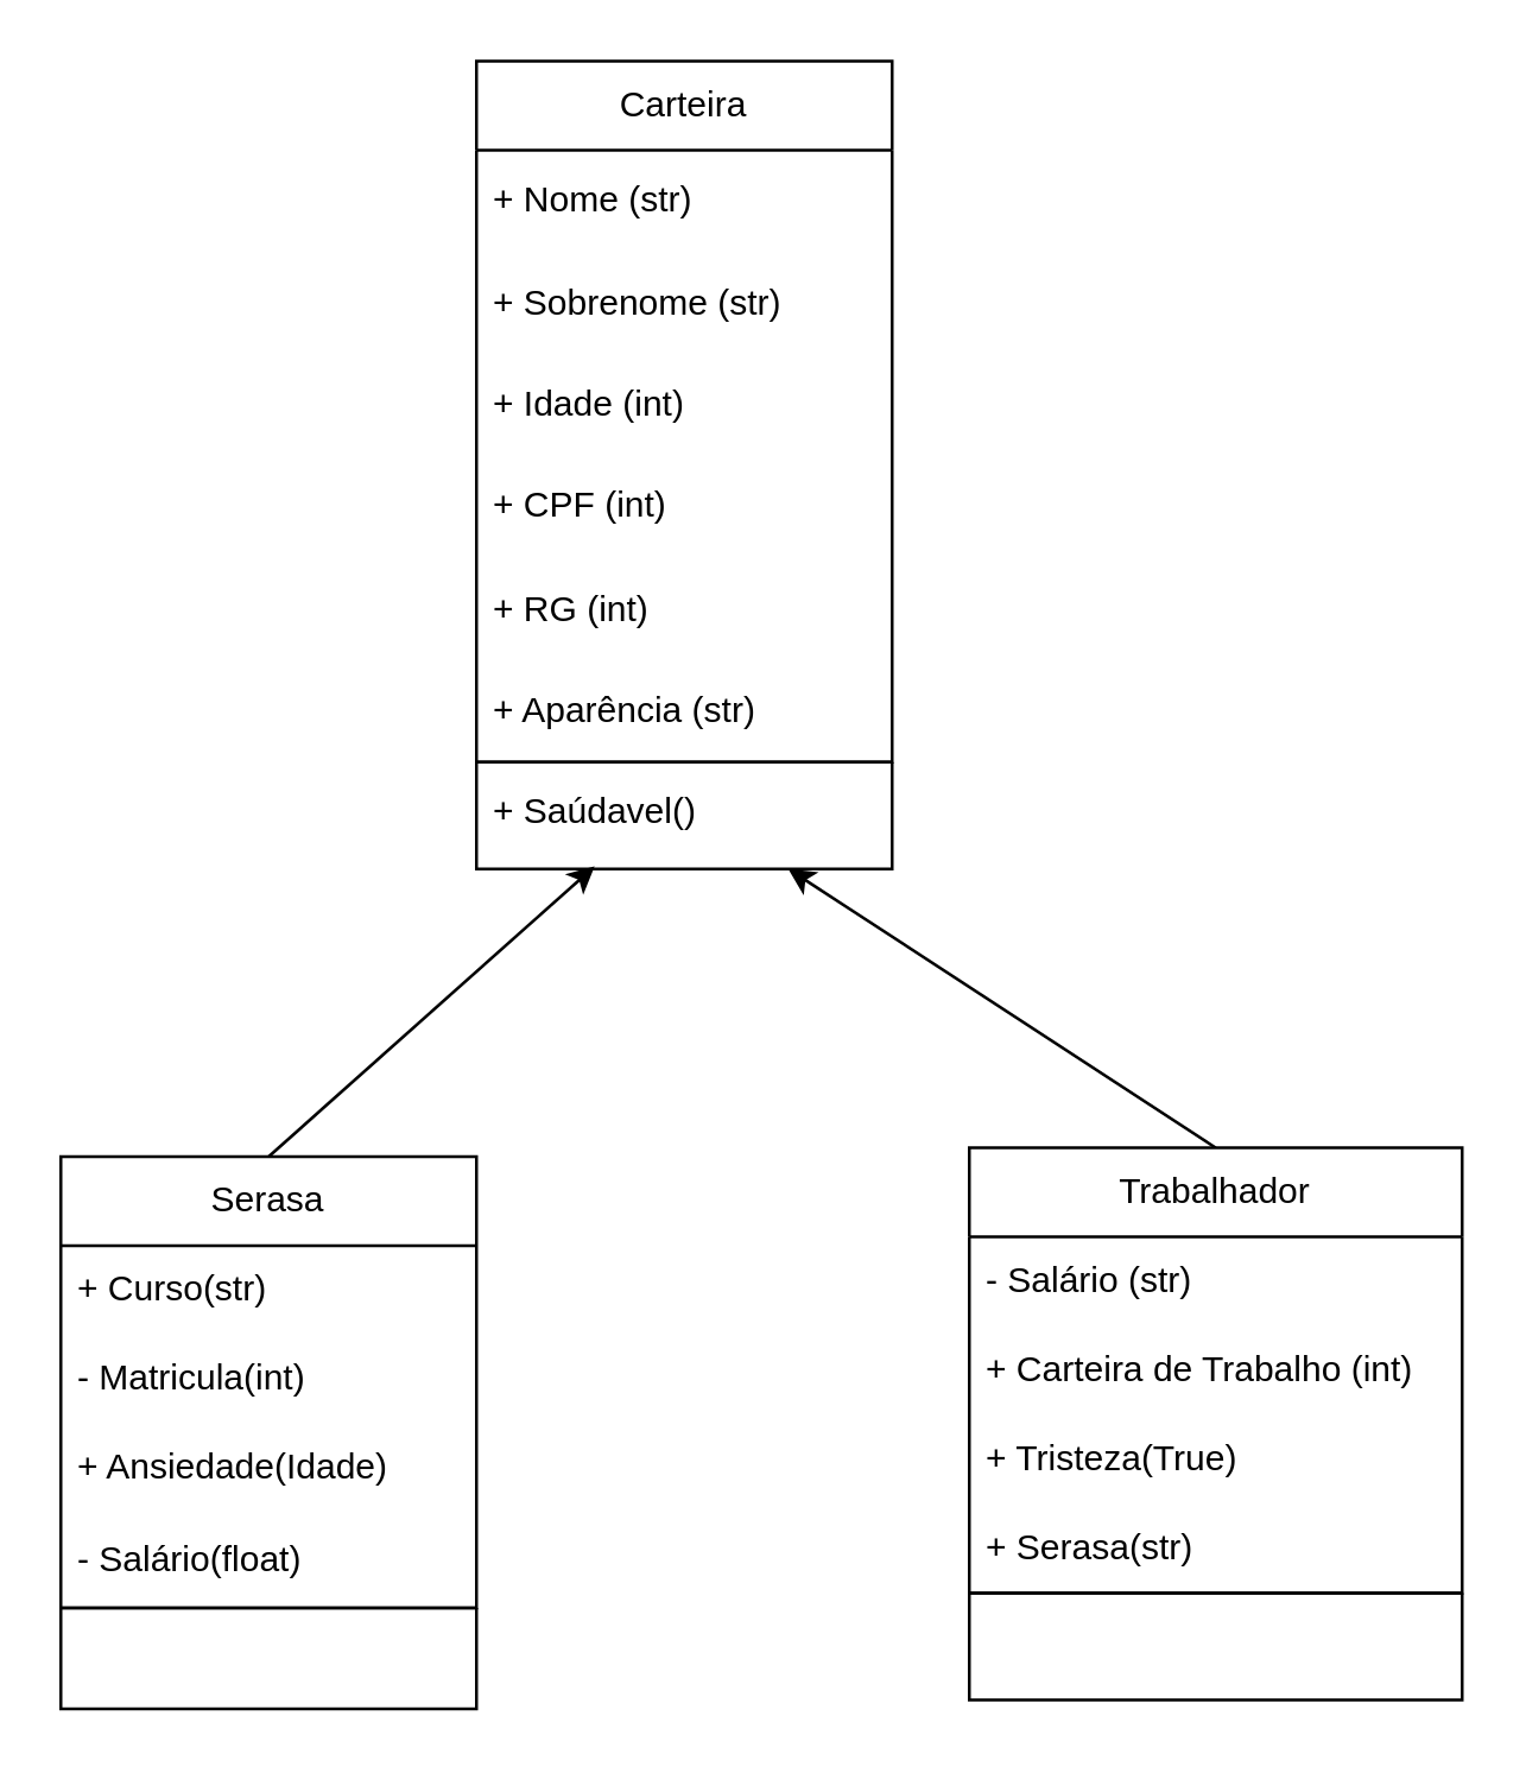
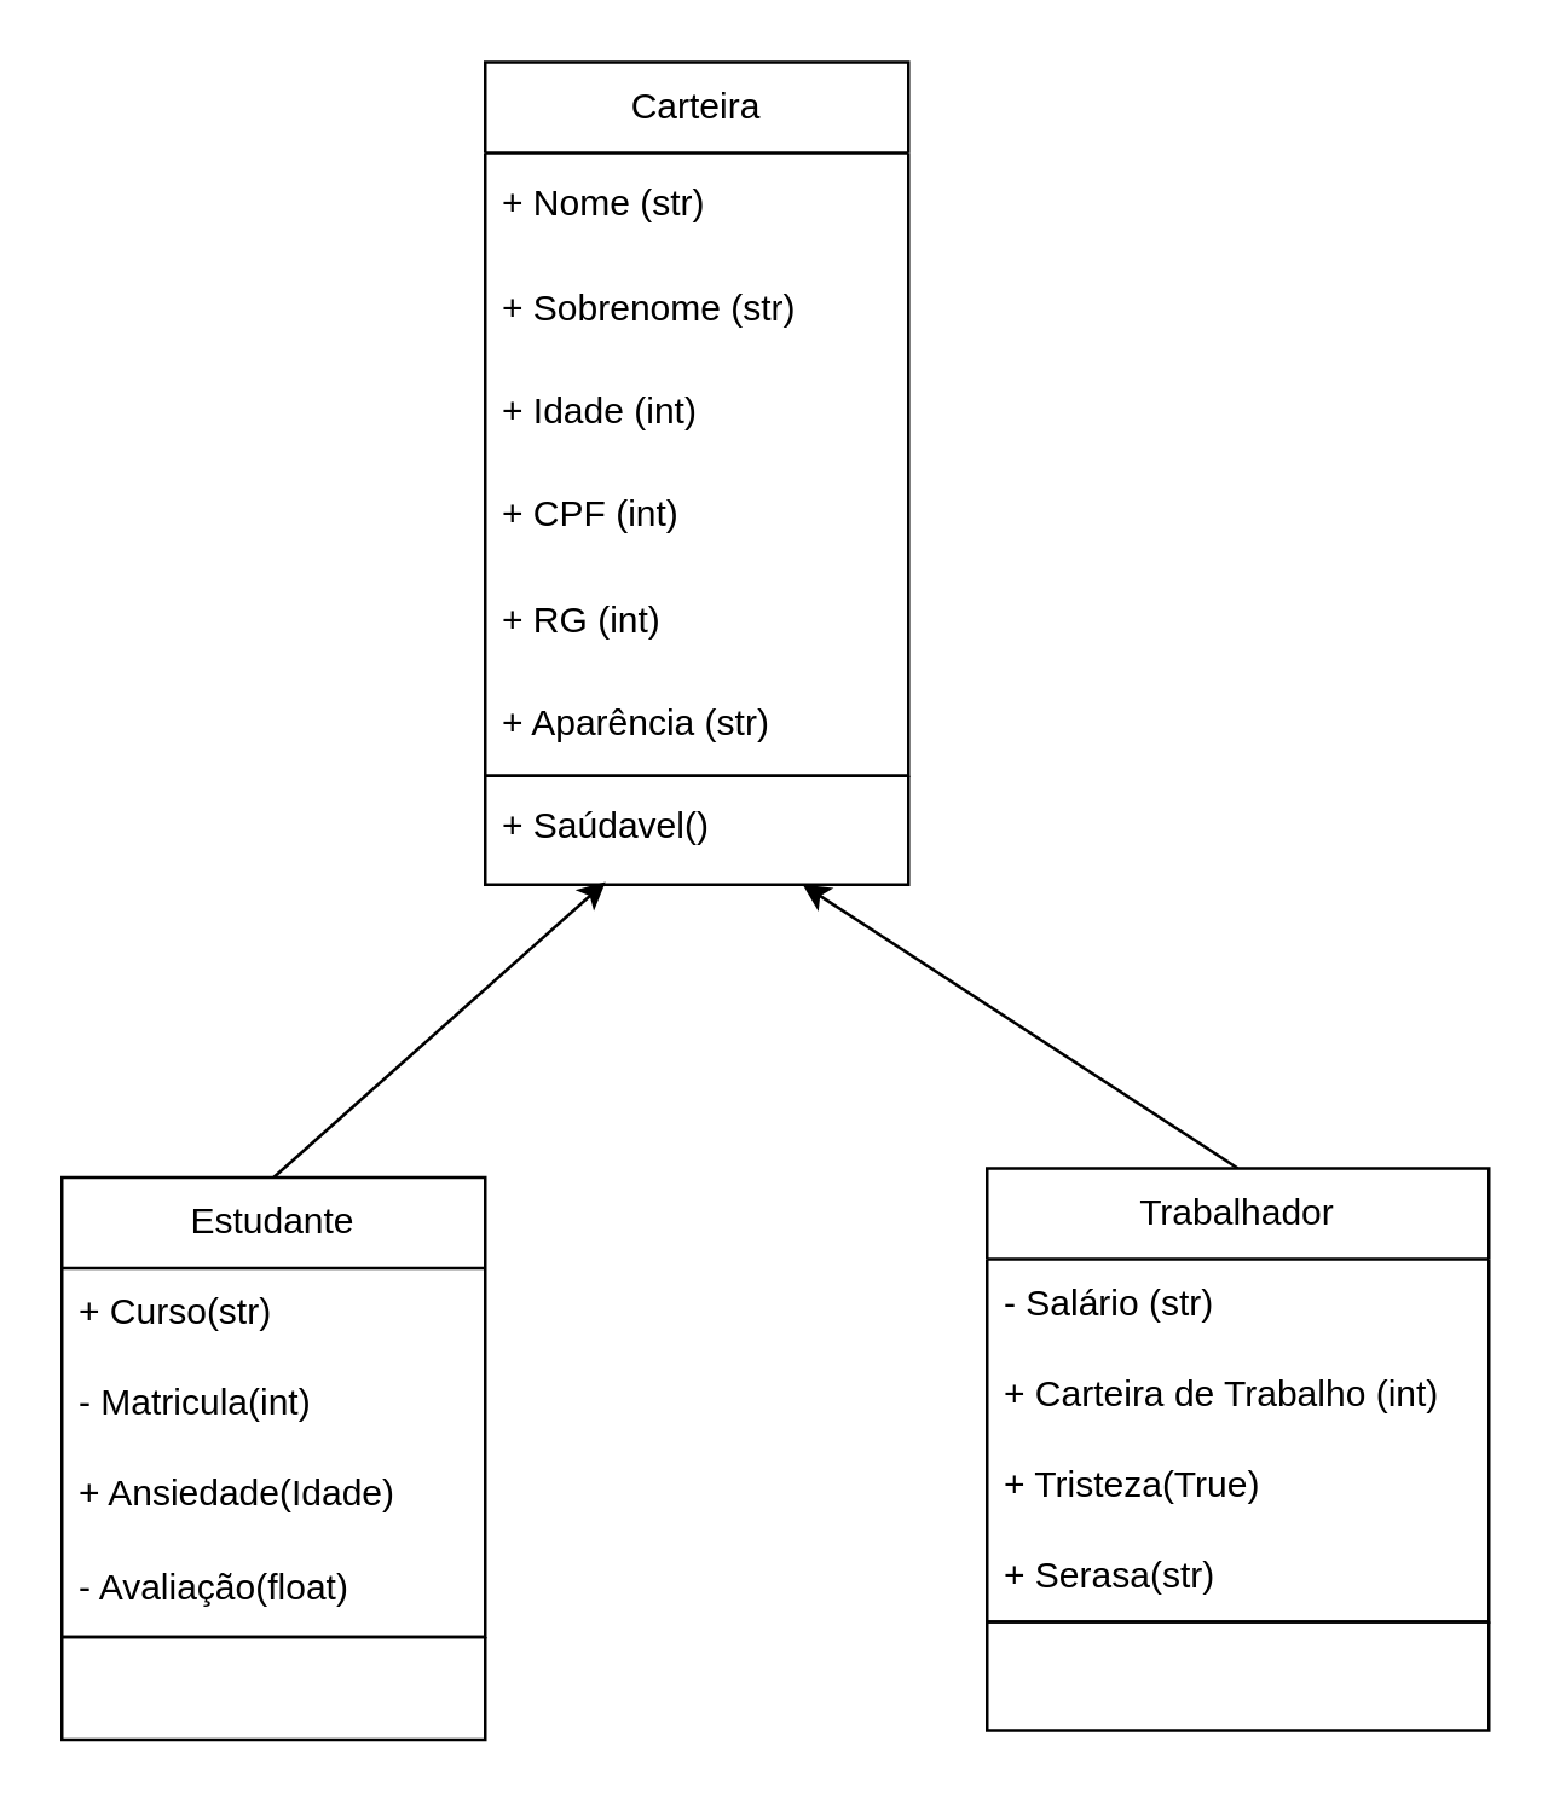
  <mxCell id="0" />
  <mxCell id="1" parent="0" />
  <mxCell id="2" value="" style="endArrow=classic;html=1;rounded=0;exitX=0.5;exitY=0;exitDx=0;exitDy=0;entryX=0.75;entryY=1;entryDx=0;entryDy=0;" edge="1" parent="1" source="23" target="13"><mxGeometry width="50" height="50" relative="1" as="geometry"><mxPoint x="216.64" y="288" as="sourcePoint" /><mxPoint x="311" y="249" as="targetPoint" /></mxGeometry></mxCell>
  <mxCell id="3" value="" style="endArrow=classic;html=1;rounded=0;exitX=0.5;exitY=0;exitDx=0;exitDy=0;entryX=0.284;entryY=0.977;entryDx=0;entryDy=0;entryPerimeter=0;" edge="1" parent="1" source="16" target="13"><mxGeometry width="50" height="50" relative="1" as="geometry"><mxPoint x="-28" y="282.3" as="sourcePoint" /><mxPoint x="135" y="254" as="targetPoint" /></mxGeometry></mxCell>
  <mxCell id="4" value="" style="group" connectable="0" vertex="1" parent="1"><mxGeometry x="160" y="20" width="144" height="272.07" as="geometry" /></mxCell>
  <mxCell id="5" value="" style="group" connectable="0" vertex="1" parent="4"><mxGeometry width="144" height="207.22" as="geometry" /></mxCell>
  <mxCell id="6" value="Carteira" style="swimlane;fontStyle=0;childLayout=stackLayout;horizontal=1;startSize=30;horizontalStack=0;resizeParent=1;resizeParentMax=0;resizeLast=0;collapsible=1;marginBottom=0;whiteSpace=wrap;html=1;" vertex="1" parent="5"><mxGeometry width="140" height="236.075" as="geometry" /></mxCell>
  <mxCell id="7" value="+ Nome (str)" style="text;strokeColor=none;fillColor=none;align=left;verticalAlign=middle;spacingLeft=4;spacingRight=4;overflow=hidden;points=[[0,0.5],[1,0.5]];portConstraint=eastwest;rotatable=0;whiteSpace=wrap;html=1;" vertex="1" parent="6"><mxGeometry y="30" width="140" height="34.346" as="geometry" /></mxCell>
  <mxCell id="8" value="+ Sobrenome (str)" style="text;strokeColor=none;fillColor=none;align=left;verticalAlign=middle;spacingLeft=4;spacingRight=4;overflow=hidden;points=[[0,0.5],[1,0.5]];portConstraint=eastwest;rotatable=0;whiteSpace=wrap;html=1;" vertex="1" parent="6"><mxGeometry y="64.346" width="140" height="34.346" as="geometry" /></mxCell>
  <mxCell id="9" value="+ Idade (int)" style="text;strokeColor=none;fillColor=none;align=left;verticalAlign=middle;spacingLeft=4;spacingRight=4;overflow=hidden;points=[[0,0.5],[1,0.5]];portConstraint=eastwest;rotatable=0;whiteSpace=wrap;html=1;" vertex="1" parent="6"><mxGeometry y="98.692" width="140" height="34.346" as="geometry" /></mxCell>
  <mxCell id="10" value="+ CPF (int)" style="text;strokeColor=none;fillColor=none;align=left;verticalAlign=middle;spacingLeft=4;spacingRight=4;overflow=hidden;points=[[0,0.5],[1,0.5]];portConstraint=eastwest;rotatable=0;whiteSpace=wrap;html=1;" vertex="1" parent="6"><mxGeometry y="133.037" width="140" height="34.346" as="geometry" /></mxCell>
  <mxCell id="11" value="+ RG (int)" style="text;strokeColor=none;fillColor=none;align=left;verticalAlign=middle;spacingLeft=4;spacingRight=4;overflow=hidden;points=[[0,0.5],[1,0.5]];portConstraint=eastwest;rotatable=0;whiteSpace=wrap;html=1;" vertex="1" parent="6"><mxGeometry y="167.383" width="140" height="34.346" as="geometry" /></mxCell>
  <mxCell id="12" value="+ Aparência (str)" style="text;strokeColor=none;fillColor=none;align=left;verticalAlign=middle;spacingLeft=4;spacingRight=4;overflow=hidden;points=[[0,0.5],[1,0.5]];portConstraint=eastwest;rotatable=0;whiteSpace=wrap;html=1;" vertex="1" parent="6"><mxGeometry y="201.729" width="140" height="34.346" as="geometry" /></mxCell>
  <mxCell id="13" value="" style="swimlane;startSize=0;" vertex="1" parent="4"><mxGeometry y="236.07" width="140" height="36" as="geometry" /></mxCell>
  <mxCell id="14" value="+ Saúdavel()" style="text;strokeColor=none;fillColor=none;align=left;verticalAlign=middle;spacingLeft=4;spacingRight=4;overflow=hidden;points=[[0,0.5],[1,0.5]];portConstraint=eastwest;rotatable=0;whiteSpace=wrap;html=1;" vertex="1" parent="13"><mxGeometry y="-1" width="140" height="35.35" as="geometry" /></mxCell>
  <mxCell id="15" value="" style="group" connectable="0" vertex="1" parent="1"><mxGeometry x="20" y="389" width="140" height="186" as="geometry" /></mxCell>
- <mxCell id="16" value="Serasa" style="swimlane;fontStyle=0;childLayout=stackLayout;horizontal=1;startSize=30;horizontalStack=0;resizeParent=1;resizeParentMax=0;resizeLast=0;collapsible=1;marginBottom=0;whiteSpace=wrap;html=1;container=0;" vertex="1" parent="15"><mxGeometry width="140" height="152" as="geometry" /></mxCell>
+ <mxCell id="16" value="Estudante" style="swimlane;fontStyle=0;childLayout=stackLayout;horizontal=1;startSize=30;horizontalStack=0;resizeParent=1;resizeParentMax=0;resizeLast=0;collapsible=1;marginBottom=0;whiteSpace=wrap;html=1;container=0;" vertex="1" parent="15"><mxGeometry width="140" height="152" as="geometry" /></mxCell>
  <mxCell id="17" value="+ Curso(str)" style="text;strokeColor=none;fillColor=none;align=left;verticalAlign=middle;spacingLeft=4;spacingRight=4;overflow=hidden;points=[[0,0.5],[1,0.5]];portConstraint=eastwest;rotatable=0;whiteSpace=wrap;html=1;" vertex="1" parent="16"><mxGeometry y="30" width="140" height="30" as="geometry" /></mxCell>
  <mxCell id="18" value="- Matricula(int)" style="text;strokeColor=none;fillColor=none;align=left;verticalAlign=middle;spacingLeft=4;spacingRight=4;overflow=hidden;points=[[0,0.5],[1,0.5]];portConstraint=eastwest;rotatable=0;whiteSpace=wrap;html=1;" vertex="1" parent="16"><mxGeometry y="60" width="140" height="30" as="geometry" /></mxCell>
  <mxCell id="19" value="+ Ansiedade(Idade)" style="text;strokeColor=none;fillColor=none;align=left;verticalAlign=middle;spacingLeft=4;spacingRight=4;overflow=hidden;points=[[0,0.5],[1,0.5]];portConstraint=eastwest;rotatable=0;whiteSpace=wrap;html=1;" vertex="1" parent="16"><mxGeometry y="90" width="140" height="30" as="geometry" /></mxCell>
- <mxCell id="20" value="- Salário(float)" style="text;strokeColor=none;fillColor=none;align=left;verticalAlign=middle;spacingLeft=4;spacingRight=4;overflow=hidden;points=[[0,0.5],[1,0.5]];portConstraint=eastwest;rotatable=0;whiteSpace=wrap;html=1;" vertex="1" parent="16"><mxGeometry y="120" width="140" height="32" as="geometry" /></mxCell>
+ <mxCell id="20" value="- Avaliação(float)" style="text;strokeColor=none;fillColor=none;align=left;verticalAlign=middle;spacingLeft=4;spacingRight=4;overflow=hidden;points=[[0,0.5],[1,0.5]];portConstraint=eastwest;rotatable=0;whiteSpace=wrap;html=1;" vertex="1" parent="16"><mxGeometry y="120" width="140" height="32" as="geometry" /></mxCell>
  <mxCell id="21" value="" style="swimlane;startSize=0;" vertex="1" parent="15"><mxGeometry y="152" width="140" height="34" as="geometry" /></mxCell>
  <mxCell id="22" value="" style="group" connectable="0" vertex="1" parent="1"><mxGeometry x="326" y="386" width="166" height="186" as="geometry" /></mxCell>
  <mxCell id="23" value="Trabalhador" style="swimlane;fontStyle=0;childLayout=stackLayout;horizontal=1;startSize=30;horizontalStack=0;resizeParent=1;resizeParentMax=0;resizeLast=0;collapsible=1;marginBottom=0;whiteSpace=wrap;html=1;" vertex="1" parent="22"><mxGeometry width="166" height="150" as="geometry" /></mxCell>
  <mxCell id="24" value="- Salário (str)" style="text;strokeColor=none;fillColor=none;align=left;verticalAlign=middle;spacingLeft=4;spacingRight=4;overflow=hidden;points=[[0,0.5],[1,0.5]];portConstraint=eastwest;rotatable=0;whiteSpace=wrap;html=1;" vertex="1" parent="23"><mxGeometry y="30" width="166" height="30" as="geometry" /></mxCell>
  <mxCell id="25" value="+ Carteira de Trabalho (int)" style="text;strokeColor=none;fillColor=none;align=left;verticalAlign=middle;spacingLeft=4;spacingRight=4;overflow=hidden;points=[[0,0.5],[1,0.5]];portConstraint=eastwest;rotatable=0;whiteSpace=wrap;html=1;" vertex="1" parent="23"><mxGeometry y="60" width="166" height="30" as="geometry" /></mxCell>
  <mxCell id="26" value="+ Tristeza(True)" style="text;strokeColor=none;fillColor=none;align=left;verticalAlign=middle;spacingLeft=4;spacingRight=4;overflow=hidden;points=[[0,0.5],[1,0.5]];portConstraint=eastwest;rotatable=0;whiteSpace=wrap;html=1;" vertex="1" parent="23"><mxGeometry y="90" width="166" height="30" as="geometry" /></mxCell>
  <mxCell id="27" value="+ Serasa(str)" style="text;strokeColor=none;fillColor=none;align=left;verticalAlign=middle;spacingLeft=4;spacingRight=4;overflow=hidden;points=[[0,0.5],[1,0.5]];portConstraint=eastwest;rotatable=0;whiteSpace=wrap;html=1;" vertex="1" parent="23"><mxGeometry y="120" width="166" height="30" as="geometry" /></mxCell>
  <mxCell id="28" value="" style="swimlane;startSize=0;" vertex="1" parent="22"><mxGeometry y="150" width="166" height="36" as="geometry" /></mxCell>
